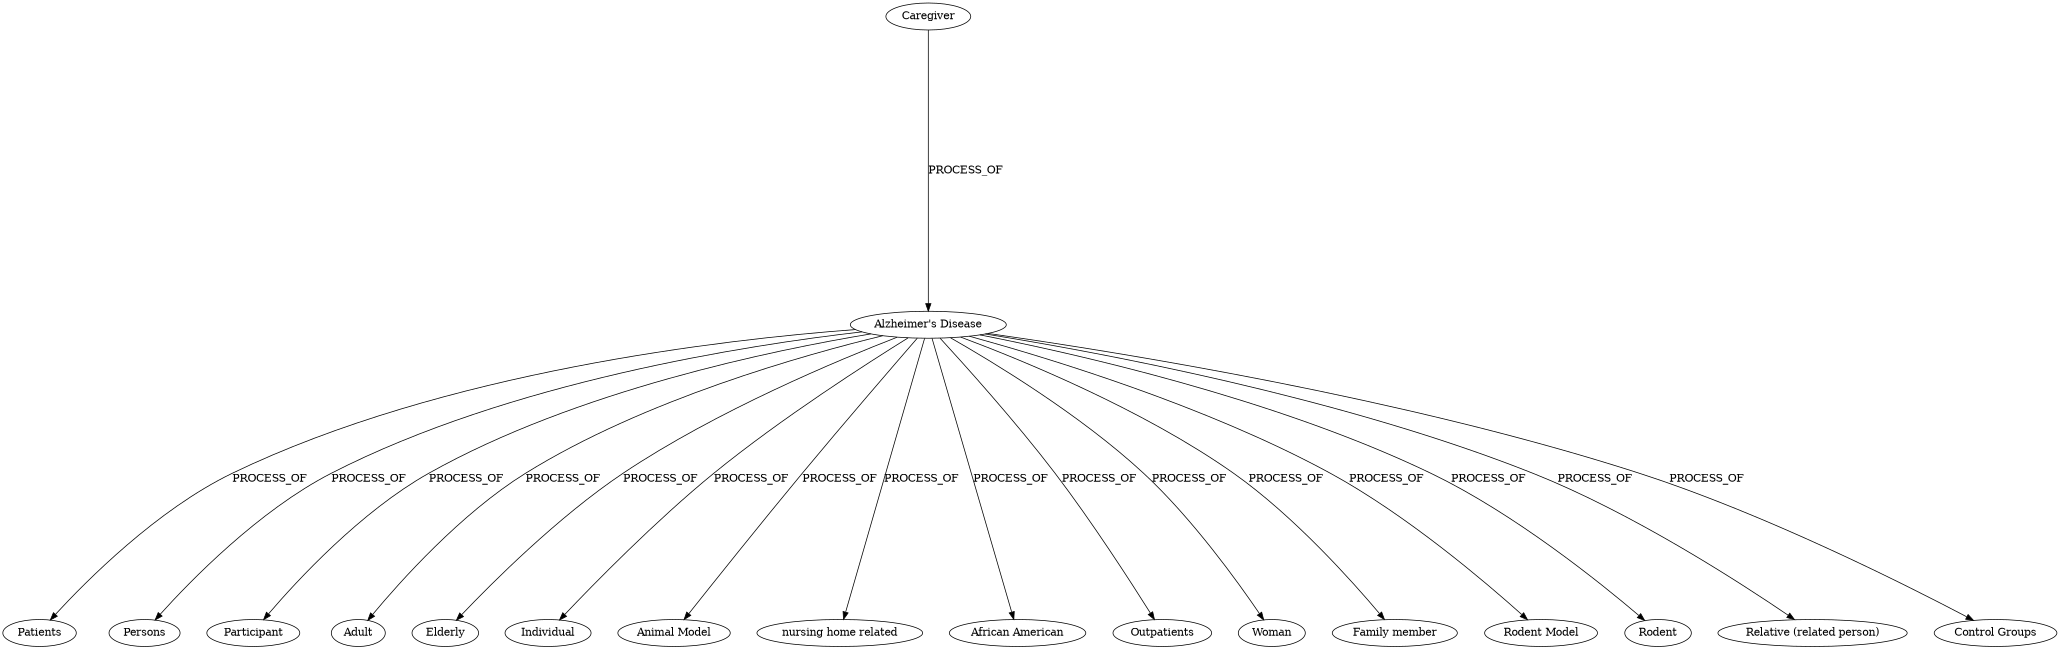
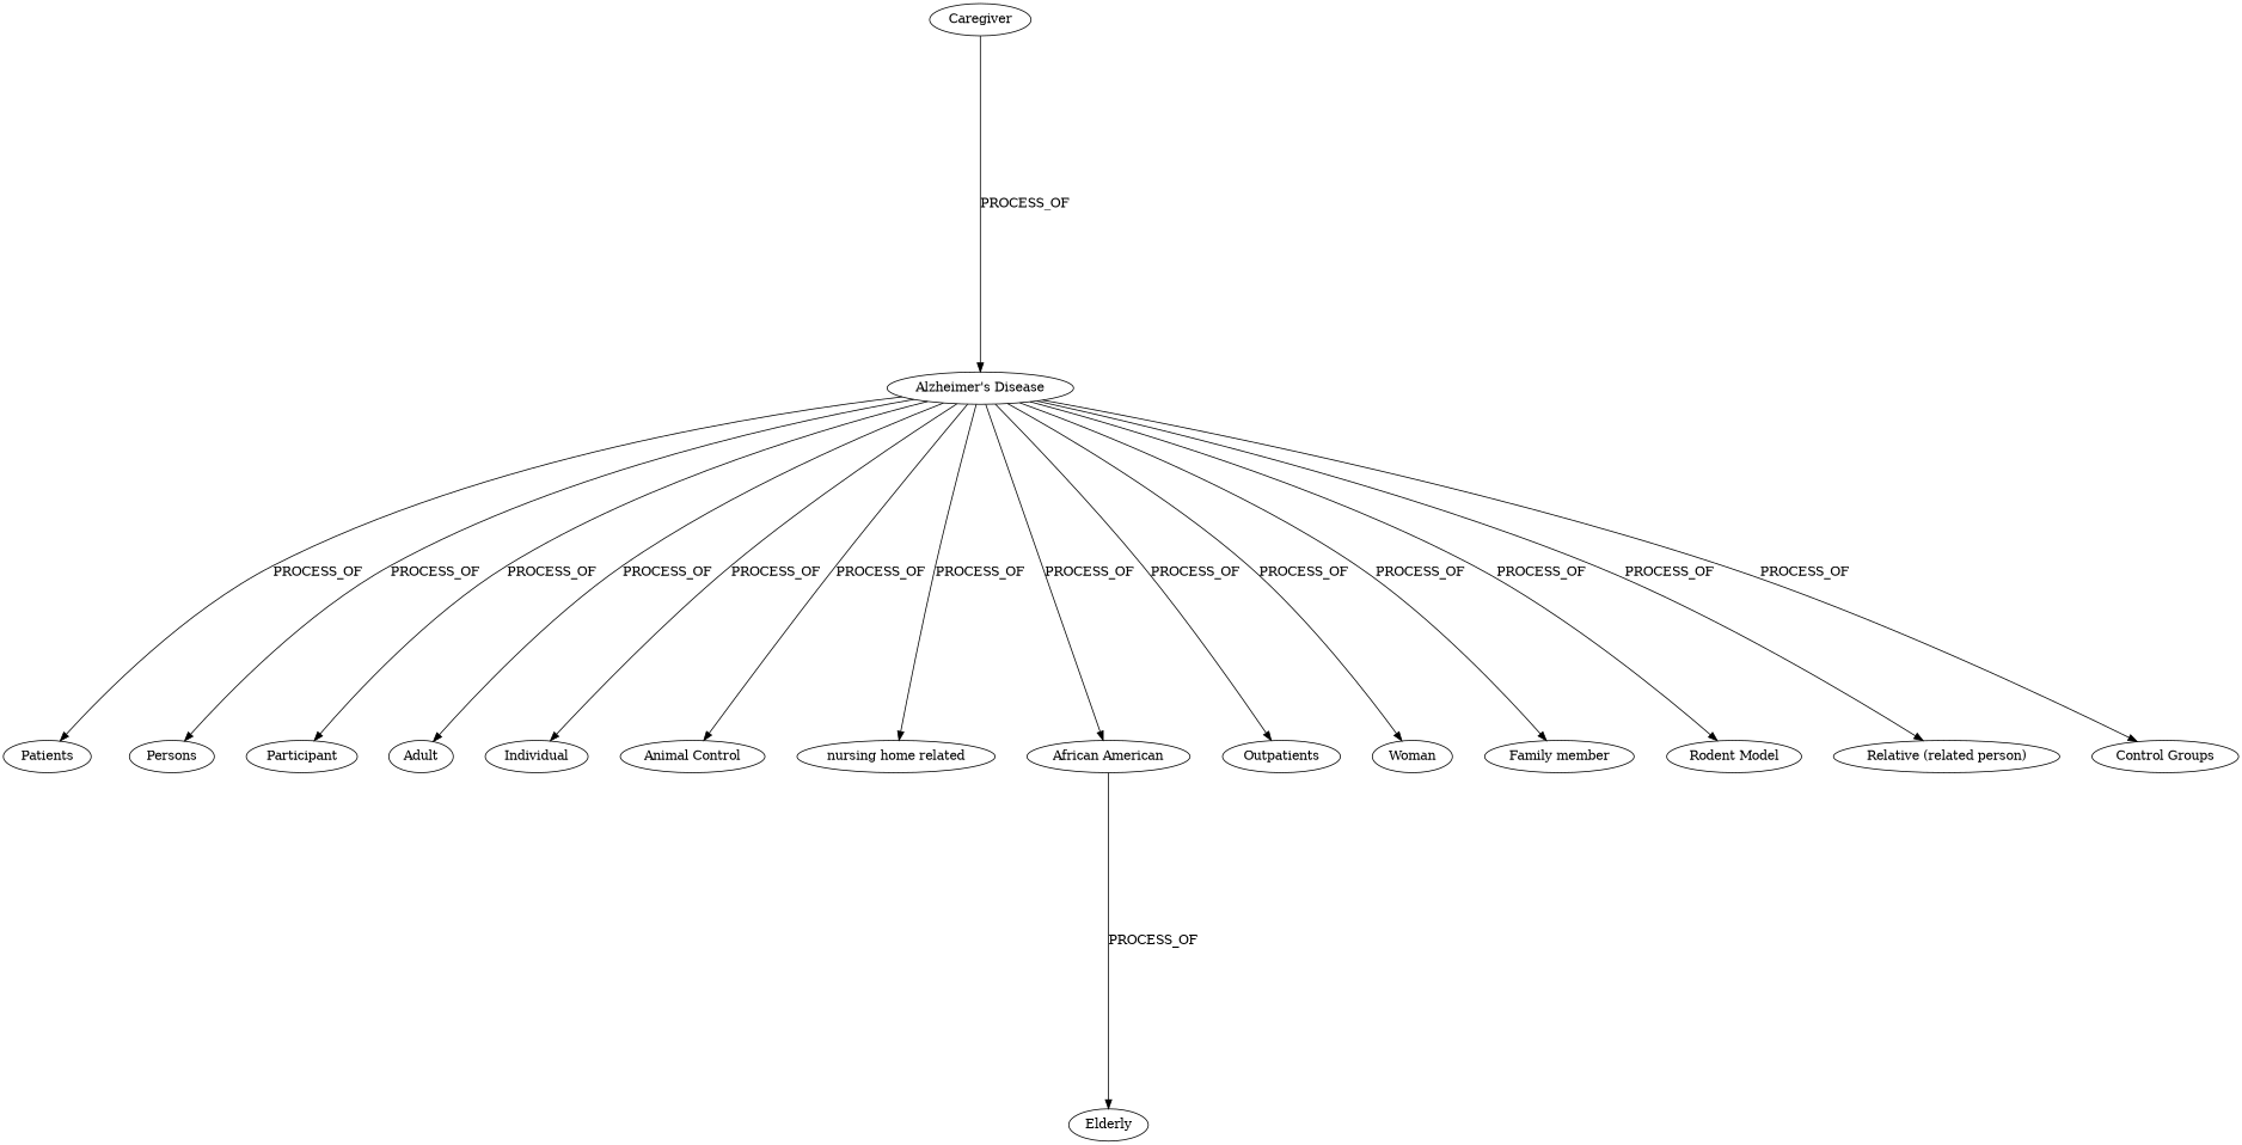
  digraph {
    nodesep=0.5
    rankdir=TB
    ranksep=5
    "Alzheimer's Disease"
    Patients
    Persons
    Participant
    Adult
    Elderly
    Individual
-   "Animal Model"
+   "Animal Model" [label="Animal Control"]
    n9 [label="nursing home related"]
    "African American"
    Outpatients
    Woman
    "Family member"
    "Rodent Model"
-   Rodent
    "Relative (related person)"
    "Control Groups"
    Caregiver
    "Alzheimer's Disease" -> Patients [label=PROCESS_OF]
    "Alzheimer's Disease" -> Persons [label=PROCESS_OF]
    "Alzheimer's Disease" -> Participant [label=PROCESS_OF]
    "Alzheimer's Disease" -> Adult [label=PROCESS_OF]
-   "Alzheimer's Disease" -> Elderly [label=PROCESS_OF]
+   "African American" -> Elderly [label=PROCESS_OF]
    "Alzheimer's Disease" -> Individual [label=PROCESS_OF]
    "Alzheimer's Disease" -> "Animal Model" [label=PROCESS_OF]
    "Alzheimer's Disease" -> n9 [label=PROCESS_OF]
    "Alzheimer's Disease" -> "African American" [label=PROCESS_OF]
    "Alzheimer's Disease" -> Outpatients [label=PROCESS_OF]
    "Alzheimer's Disease" -> Woman [label=PROCESS_OF]
    "Alzheimer's Disease" -> "Family member" [label=PROCESS_OF]
    "Alzheimer's Disease" -> "Rodent Model" [label=PROCESS_OF]
-   "Alzheimer's Disease" -> Rodent [label=PROCESS_OF]
    "Alzheimer's Disease" -> "Relative (related person)" [label=PROCESS_OF]
    "Alzheimer's Disease" -> "Control Groups" [label=PROCESS_OF]
    Caregiver -> "Alzheimer's Disease" [label=PROCESS_OF]
  }
